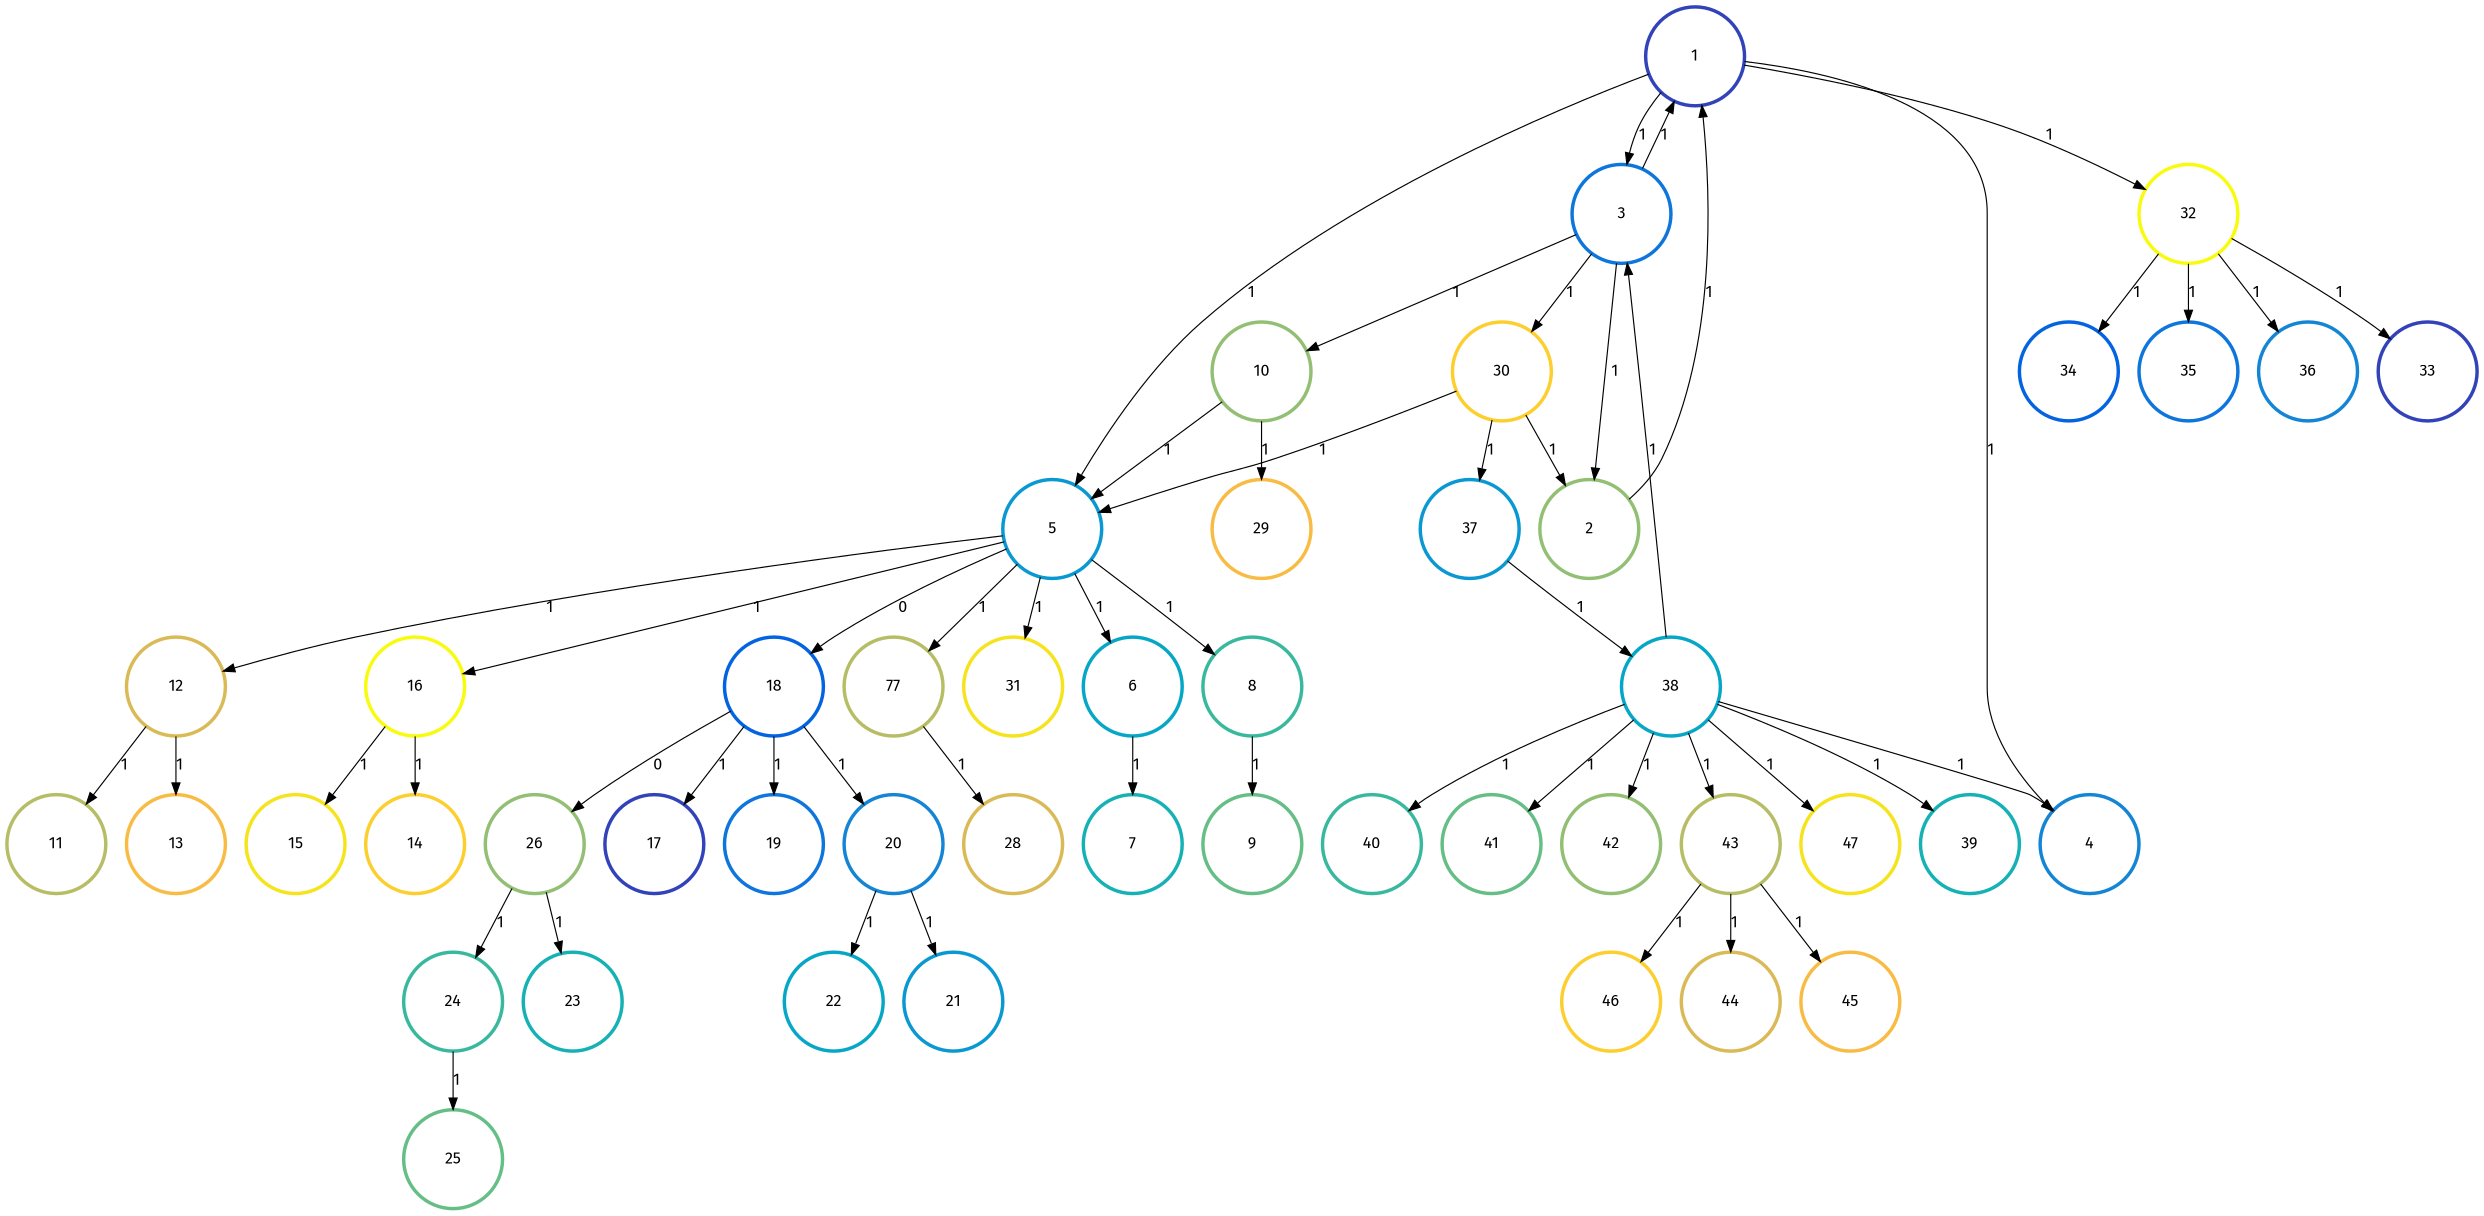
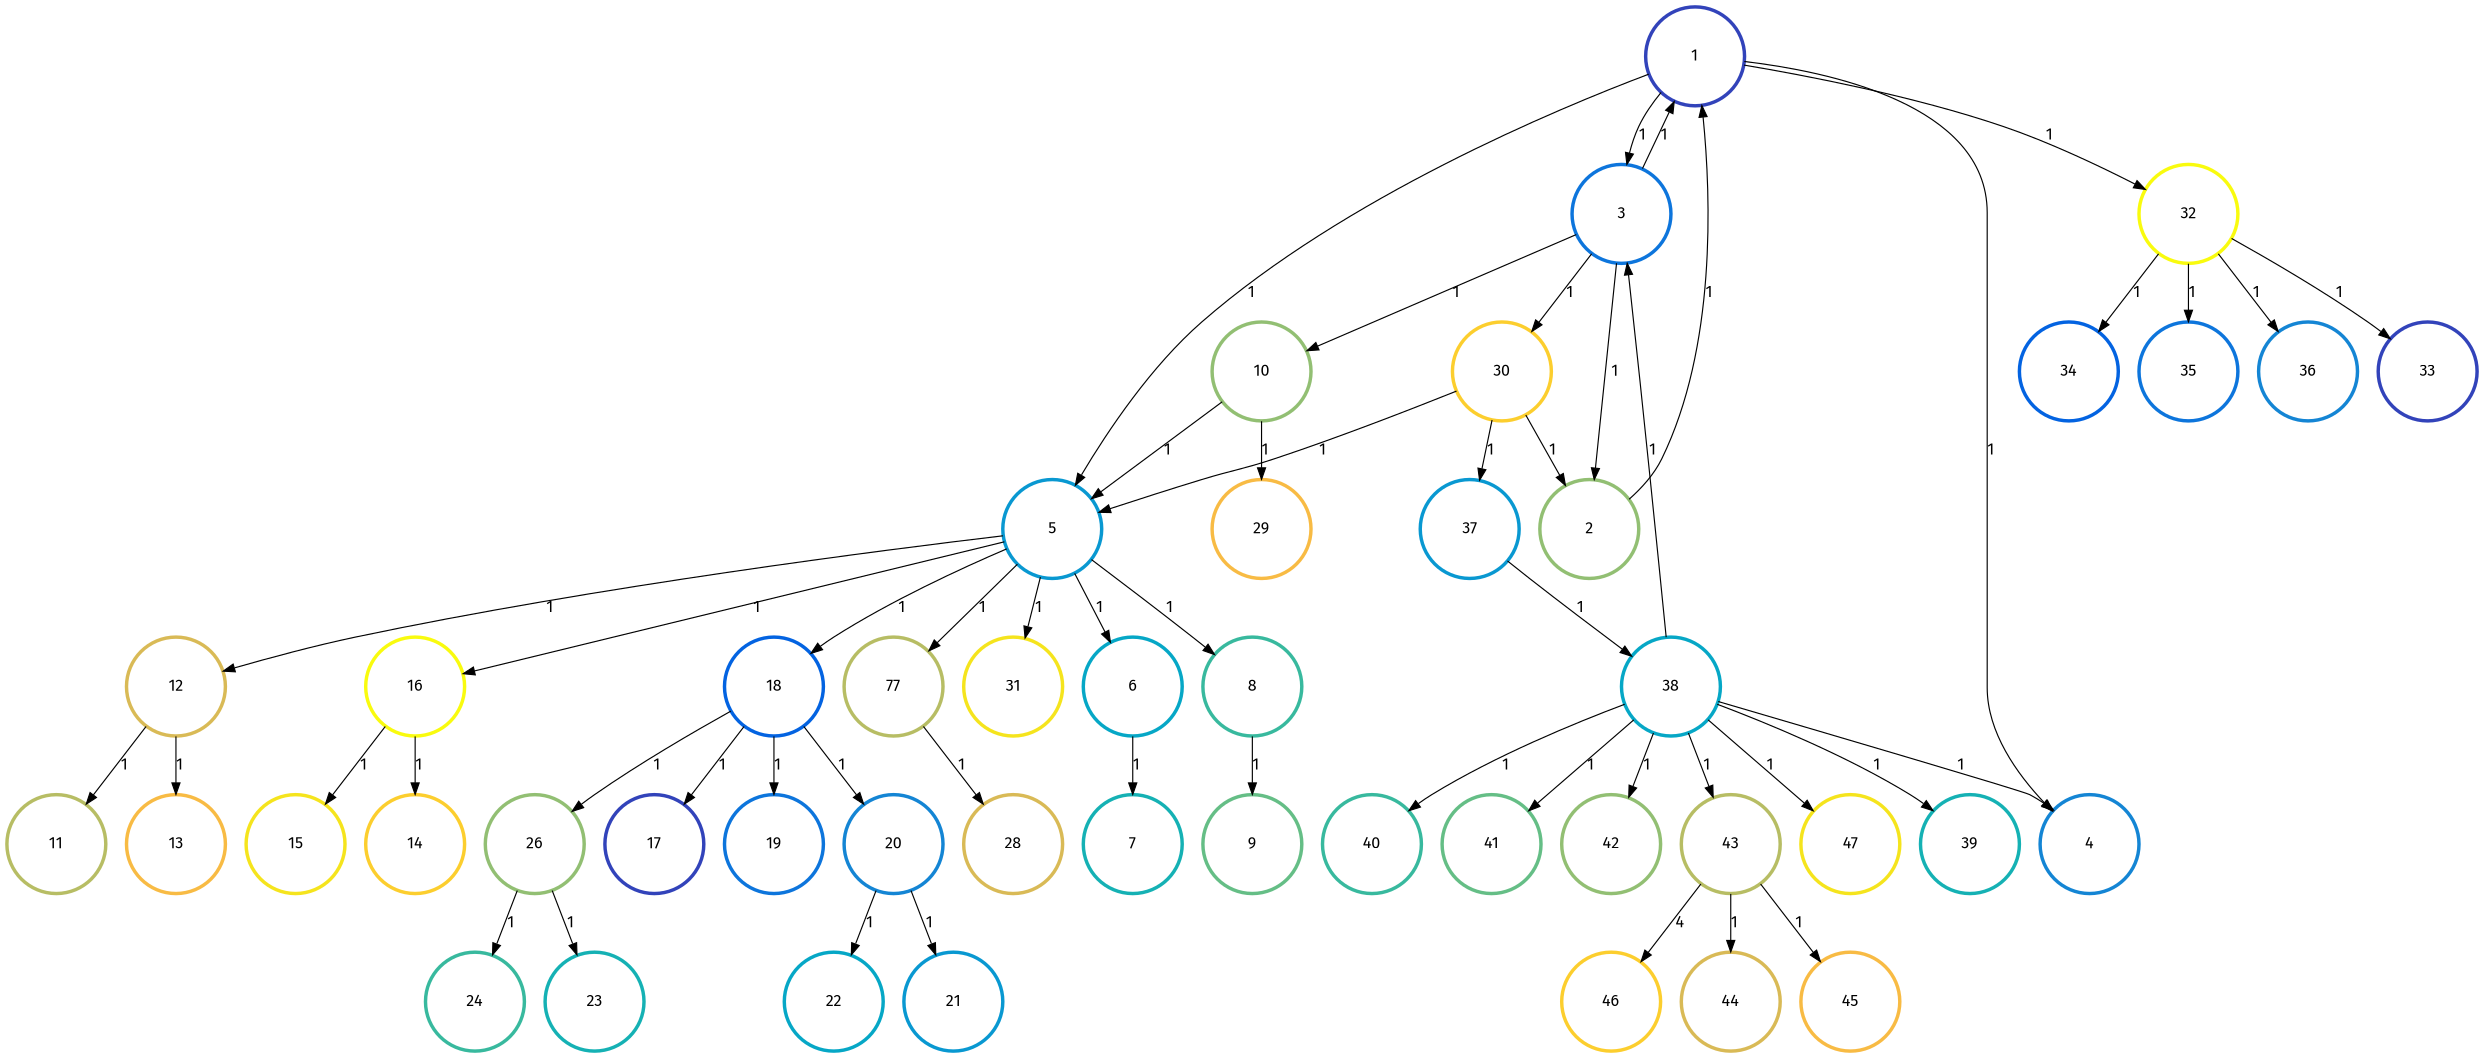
  digraph {
    fontname="Fira Sans"
    rankdir=TB
    node [color="#92BF73" fontname="Fira Sans" penwidth=3]
    edge [color=black fontname="Fira Sans" penwidth=1]
    n1 [color="#3243BA" height=1.2 label=1 width=1.2]
    n2 [color="#0D75DC" height=1.2 label=3 width=1.2]
    n3 [color="#1485D4" height=1.2 label=4 width=1.2]
    n4 [color="#0998D1" height=1.2 label=5 width=1.2]
    n5 [color="#F9FB0E" height=1.2 label=32 width=1.2]
    n6 [height=1.2 label=2 width=1.2]
    n7 [height=1.2 label=10 width=1.2]
    n8 [color="#FCCE2E" height=1.2 label=30 width=1.2]
    n9 [color="#06A7C6" height=1.2 label=6 width=1.2]
    n10 [color="#38B99E" height=1.2 label=8 width=1.2]
    n11 [color="#D9BA56" height=1.2 label=12 width=1.2]
    n12 [color="#F9FB0E" height=1.2 label=16 width=1.2]
    n13 [color="#0363E1" height=1.2 label=18 width=1.2]
    n14 [color="#B7BD64" height=1.2 label=77 width=1.2]
    n15 [color="#F5E41D" height=1.2 label=31 width=1.2]
    n16 [color="#3243BA" height=1.2 label=33 width=1.2]
    n17 [color="#0363E1" height=1.2 label=34 width=1.2]
    n18 [color="#0D75DC" height=1.2 label=35 width=1.2]
    n19 [color="#1485D4" height=1.2 label=36 width=1.2]
    n20 [color="#F8BB44" height=1.2 label=29 width=1.2]
    n21 [color="#0998D1" height=1.2 label=37 width=1.2]
    n22 [color="#15B1B4" height=1.2 label=7 width=1.2]
    n23 [color="#65BE86" height=1.2 label=9 width=1.2]
    n24 [color="#B7BD64" height=1.2 label=11 width=1.2]
    n25 [color="#F8BB44" height=1.2 label=13 width=1.2]
    n26 [color="#FCCE2E" height=1.2 label=14 width=1.2]
    n27 [color="#F5E41D" height=1.2 label=15 width=1.2]
    n28 [color="#3243BA" height=1.2 label=17 width=1.2]
    n29 [color="#0D75DC" height=1.2 label=19 width=1.2]
    n30 [color="#1485D4" height=1.2 label=20 width=1.2]
    n31 [height=1.2 label=26 width=1.2]
    n32 [color="#D9BA56" height=1.2 label=28 width=1.2]
    n33 [color="#0998D1" height=1.2 label=21 width=1.2]
    n34 [color="#06A7C6" height=1.2 label=22 width=1.2]
    n35 [color="#15B1B4" height=1.2 label=23 width=1.2]
    n36 [color="#38B99E" height=1.2 label=24 width=1.2]
-   n37 [color="#65BE86" height=1.2 label=25 width=1.2]
    n38 [color="#06A7C6" height=1.2 label=38 width=1.2]
    n39 [color="#15B1B4" height=1.2 label=39 width=1.2]
    n40 [color="#38B99E" height=1.2 label=40 width=1.2]
    n41 [color="#65BE86" height=1.2 label=41 width=1.2]
    n42 [height=1.2 label=42 width=1.2]
    n43 [color="#B7BD64" height=1.2 label=43 width=1.2]
    n44 [color="#F5E41D" height=1.2 label=47 width=1.2]
    n45 [color="#D9BA56" height=1.2 label=44 width=1.2]
    n46 [color="#F8BB44" height=1.2 label=45 width=1.2]
    n47 [color="#FCCE2E" height=1.2 label=46 width=1.2]
    n1 -> n2 [label=1]
    n1 -> n3 [label=1]
    n1 -> n4 [label=1]
    n1 -> n5 [label=1]
    n2 -> n1 [label=1]
    n2 -> n6 [label=1]
    n2 -> n7 [label=1]
    n2 -> n8 [label=1]
    n4 -> n9 [label=1]
    n4 -> n10 [label=1]
    n4 -> n11 [label=1]
    n4 -> n12 [label=1]
-   n4 -> n13 [label=0]
+   n4 -> n13 [label=1]
    n4 -> n14 [label=1]
    n4 -> n15 [label=1]
    n5 -> n16 [label=1]
    n5 -> n17 [label=1]
    n5 -> n18 [label=1]
    n5 -> n19 [label=1]
    n6 -> n1 [label=1]
    n7 -> n4 [label=1]
    n7 -> n20 [label=1]
    n8 -> n4 [label=1]
    n8 -> n6 [label=1]
    n8 -> n21 [label=1]
    n9 -> n22 [label=1]
    n10 -> n23 [label=1]
    n11 -> n24 [label=1]
    n11 -> n25 [label=1]
    n12 -> n26 [label=1]
    n12 -> n27 [label=1]
    n13 -> n28 [label=1]
    n13 -> n29 [label=1]
    n13 -> n30 [label=1]
-   n13 -> n31 [label=0]
+   n13 -> n31 [label=1]
    n14 -> n32 [label=1]
    n21 -> n38 [label=1]
    n30 -> n33 [label=1]
    n30 -> n34 [label=1]
    n31 -> n35 [label=1]
    n31 -> n36 [label=1]
-   n36 -> n37 [label=1]
    n38 -> n2 [label=1]
    n38 -> n3 [label=1]
    n38 -> n39 [label=1]
    n38 -> n40 [label=1]
    n38 -> n41 [label=1]
    n38 -> n42 [label=1]
    n38 -> n43 [label=1]
    n38 -> n44 [label=1]
    n43 -> n45 [label=1]
    n43 -> n46 [label=1]
-   n43 -> n47 [label=1]
+   n43 -> n47 [label=4]
  }
